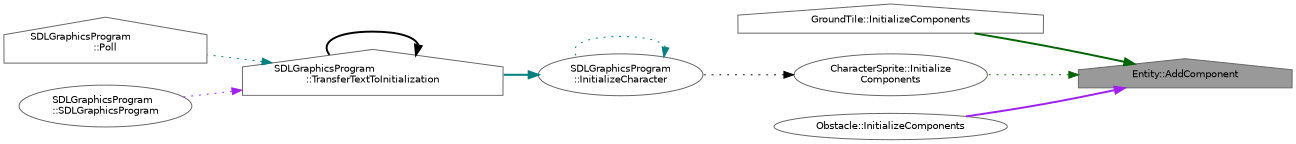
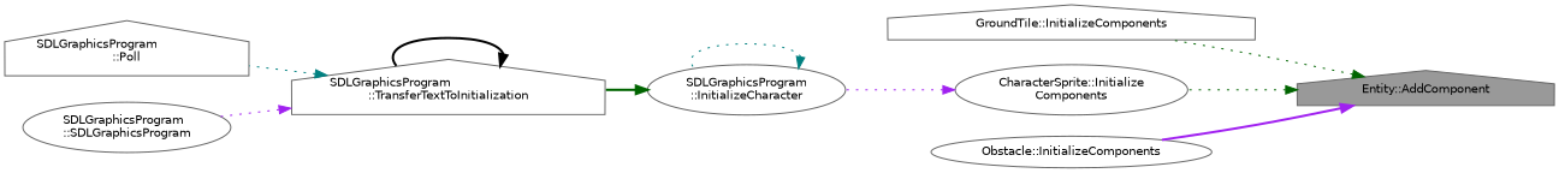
  digraph {
    rankdir=RL
    node [color=grey40 fillcolor=white fontname=Helvetica fontsize=10 shape=house style=filled]
    edge [color=darkgreen dir=back fontname=Helvetica fontsize=10 labelfontname=Helvetica labelfontsize=10 style=dotted]
    n1 [color=gray40 fillcolor=grey60 fontcolor=black height=0.2 label="Entity::AddComponent" width=0.4]
    n2 [height=0.2 label="GroundTile::InitializeComponents" width=0.4]
    n3 [height=0.2 label="CharacterSprite::Initialize\lComponents" shape=ellipse width=0.4]
    n4 [height=0.2 label="Obstacle::InitializeComponents" shape=ellipse width=0.4]
    n5 [height=0.2 label="SDLGraphicsProgram\l::InitializeCharacter" shape=ellipse width=0.4]
    n6 [height=0.2 label="SDLGraphicsProgram\l::TransferTextToInitialization" width=0.4]
    n7 [height=0.2 label="SDLGraphicsProgram\l::Poll" width=0.4]
    n8 [height=0.2 label="SDLGraphicsProgram\l::SDLGraphicsProgram" shape=ellipse width=0.4]
-   n1 -> n2 [style=bold]
+   n1 -> n2
    n1 -> n3
    n1 -> n4 [color=purple style=bold]
-   n3 -> n5 [color=black]
+   n3 -> n5 [color=purple]
    n5 -> n5 [color=teal]
-   n5 -> n6 [color=teal style=bold]
+   n5 -> n6 [style=bold]
    n6 -> n6 [color=black style=bold]
    n6 -> n7 [color=teal]
    n6 -> n8 [color=purple]
  }
